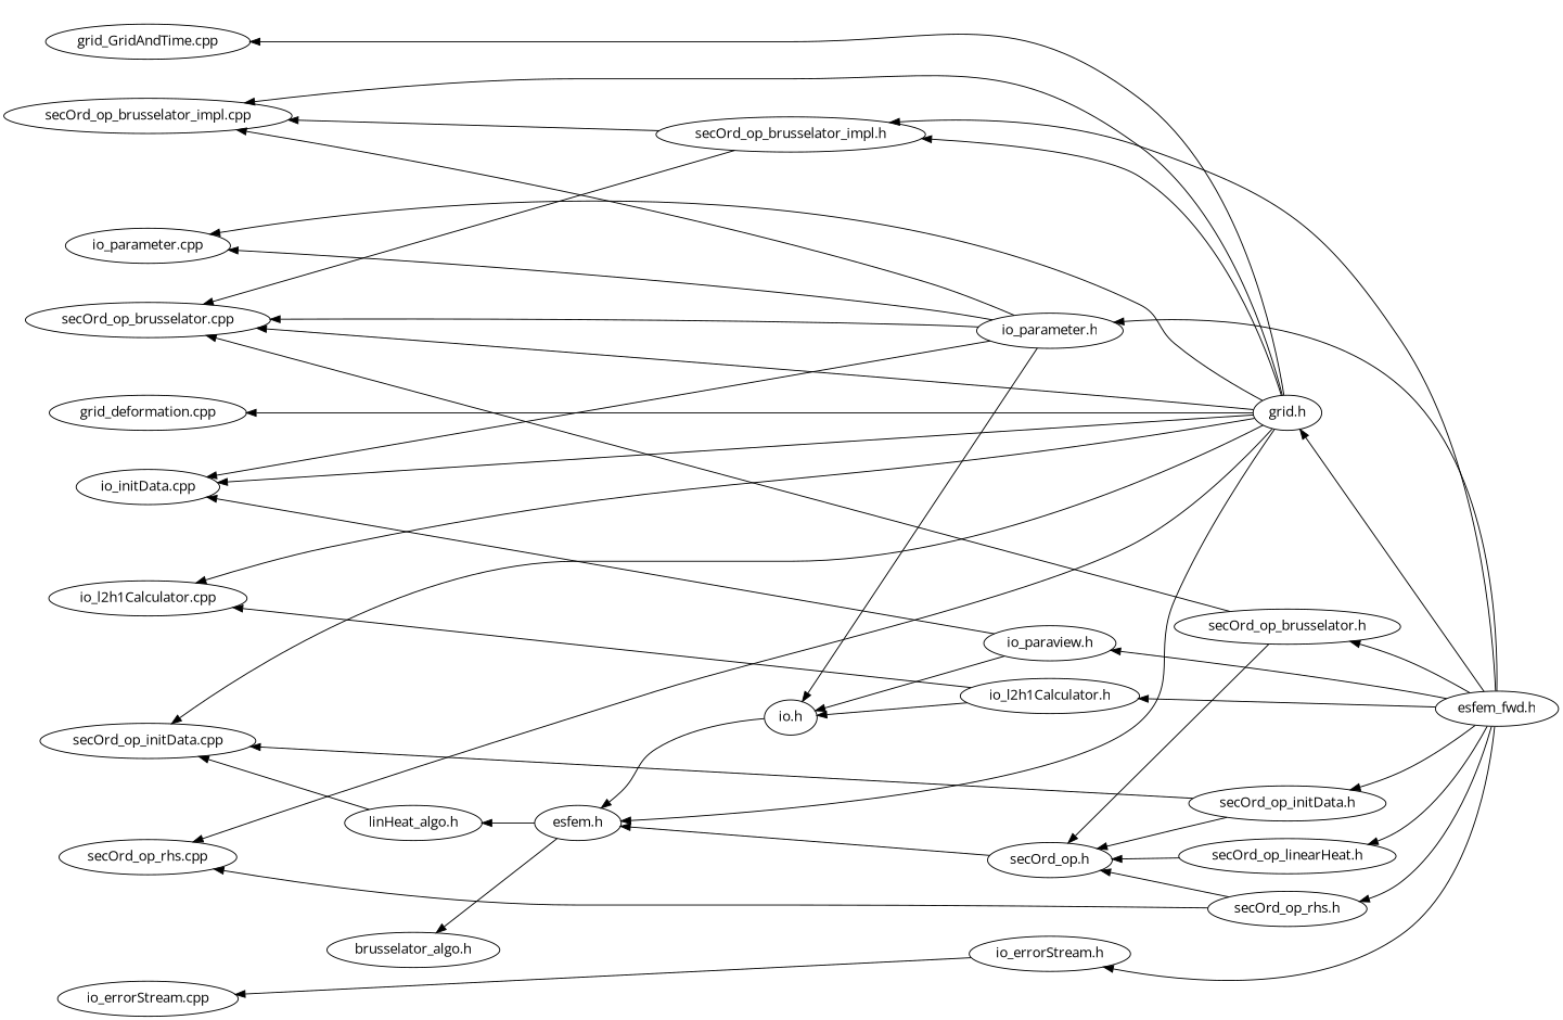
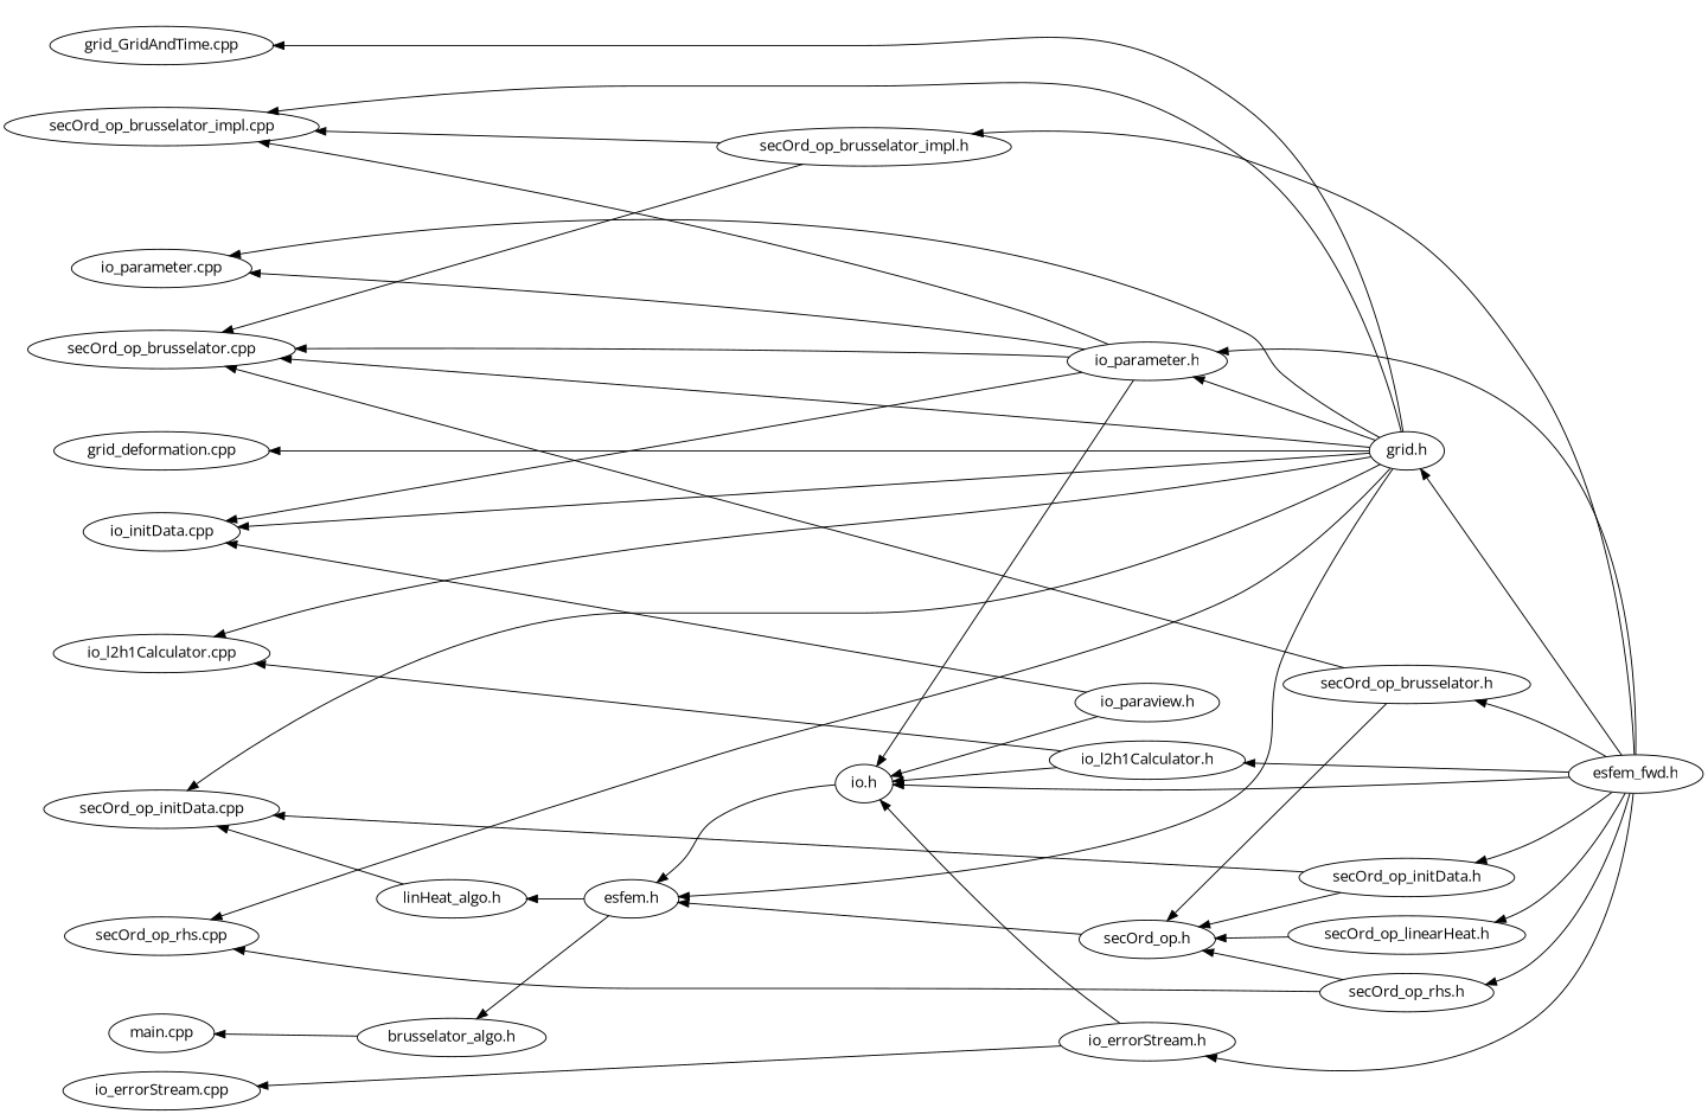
  digraph {
    fontname="Open Sans"
    rankdir=RL
    node [fontname="Open Sans"]
    edge [fontname="Open Sans"]
+   "main.cpp"
    "io_parameter.cpp"
    "io_l2h1Calculator.cpp"
    "io_errorStream.cpp"
    n5 [label="io_initData.cpp"]
    "grid_deformation.cpp"
    "grid_GridAndTime.cpp"
    "secOrd_op_initData.cpp"
    "secOrd_op_rhs.cpp"
    "secOrd_op_brusselator.cpp"
    "secOrd_op_brusselator_impl.cpp"
    "linHeat_algo.h"
    "brusselator_algo.h"
    "esfem.h"
    "io.h"
    "grid.h"
    "secOrd_op_brusselator_impl.h"
    "secOrd_op.h"
    "io_parameter.h"
    "io_l2h1Calculator.h"
    "io_errorStream.h"
    "io_paraview.h"
    "esfem_fwd.h"
    "secOrd_op_initData.h"
    "secOrd_op_rhs.h"
    "secOrd_op_linearHeat.h"
    "secOrd_op_brusselator.h"
    subgraph sub_1 {
      rank=same
+     "main.cpp"
      "io_parameter.cpp"
      "io_l2h1Calculator.cpp"
      "io_errorStream.cpp"
      n5
      "grid_deformation.cpp"
      "grid_GridAndTime.cpp"
      "secOrd_op_initData.cpp"
      "secOrd_op_rhs.cpp"
      "secOrd_op_brusselator.cpp"
      "secOrd_op_brusselator_impl.cpp"
    }
    "linHeat_algo.h" -> "secOrd_op_initData.cpp"
+   "brusselator_algo.h" -> "main.cpp"
    "esfem.h" -> "linHeat_algo.h"
    "esfem.h" -> "brusselator_algo.h"
    "io.h" -> "esfem.h"
    "grid.h" -> "io_parameter.cpp"
    "grid.h" -> "io_l2h1Calculator.cpp"
    "grid.h" -> n5
    "grid.h" -> "grid_deformation.cpp"
    "grid.h" -> "grid_GridAndTime.cpp"
    "grid.h" -> "secOrd_op_initData.cpp"
    "grid.h" -> "secOrd_op_rhs.cpp"
    "grid.h" -> "secOrd_op_brusselator.cpp"
    "grid.h" -> "secOrd_op_brusselator_impl.cpp"
    "grid.h" -> "esfem.h"
-   "grid.h" -> "secOrd_op_brusselator_impl.h"
+   "grid.h" -> "io_parameter.h"
    "secOrd_op_brusselator_impl.h" -> "secOrd_op_brusselator.cpp"
    "secOrd_op_brusselator_impl.h" -> "secOrd_op_brusselator_impl.cpp"
    "secOrd_op.h" -> "esfem.h"
    "io_parameter.h" -> "io_parameter.cpp"
    "io_parameter.h" -> n5
    "io_parameter.h" -> "secOrd_op_brusselator.cpp"
    "io_parameter.h" -> "secOrd_op_brusselator_impl.cpp"
    "io_parameter.h" -> "io.h"
    "io_l2h1Calculator.h" -> "io_l2h1Calculator.cpp"
    "io_l2h1Calculator.h" -> "io.h"
    "io_errorStream.h" -> "io_errorStream.cpp"
+   "io_errorStream.h" -> "io.h"
    "io_paraview.h" -> n5
    "io_paraview.h" -> "io.h"
    "esfem_fwd.h" -> "grid.h"
    "esfem_fwd.h" -> "secOrd_op_brusselator_impl.h"
    "esfem_fwd.h" -> "io_parameter.h"
    "esfem_fwd.h" -> "io_l2h1Calculator.h"
    "esfem_fwd.h" -> "io_errorStream.h"
-   "esfem_fwd.h" -> "io_paraview.h"
+   "esfem_fwd.h" -> "io.h"
    "esfem_fwd.h" -> "secOrd_op_initData.h"
    "esfem_fwd.h" -> "secOrd_op_rhs.h"
    "esfem_fwd.h" -> "secOrd_op_linearHeat.h"
    "esfem_fwd.h" -> "secOrd_op_brusselator.h"
    "secOrd_op_initData.h" -> "secOrd_op_initData.cpp"
    "secOrd_op_initData.h" -> "secOrd_op.h"
    "secOrd_op_rhs.h" -> "secOrd_op_rhs.cpp"
    "secOrd_op_rhs.h" -> "secOrd_op.h"
    "secOrd_op_linearHeat.h" -> "secOrd_op.h"
    "secOrd_op_brusselator.h" -> "secOrd_op_brusselator.cpp"
    "secOrd_op_brusselator.h" -> "secOrd_op.h"
  }
